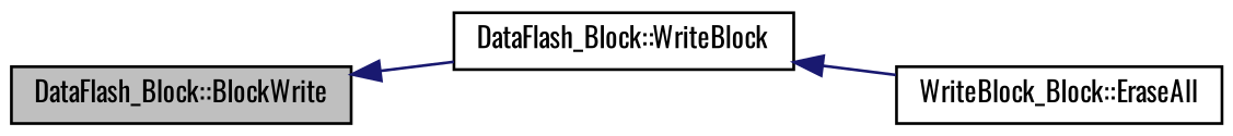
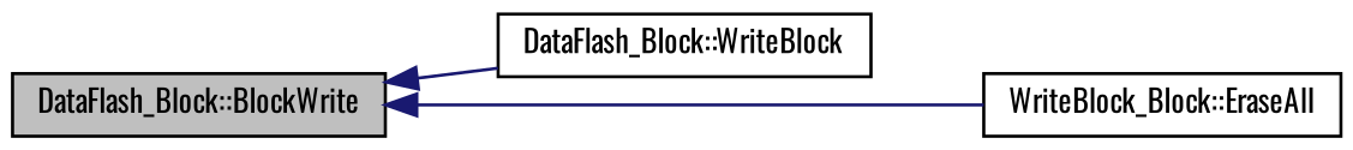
  digraph {
    fontname=Oswald
    rankdir=LR
    node [color=black fillcolor=white fontname=Oswald fontsize=10 shape=record style=filled]
    edge [color=midnightblue dir=back fontname=Oswald fontsize=10 labelfontname=Helvetica labelfontsize=10 style=solid]
    n1 [fillcolor=grey75 fontcolor=black height=0.2 label="DataFlash_Block::BlockWrite" width=0.4]
    n2 [height=0.2 label="DataFlash_Block::WriteBlock" width=0.4]
    n3 [height=0.2 label="WriteBlock_Block::EraseAll" width=0.4]
    n1 -> n2
-   n2 -> n3
+   n1 -> n3
  }
